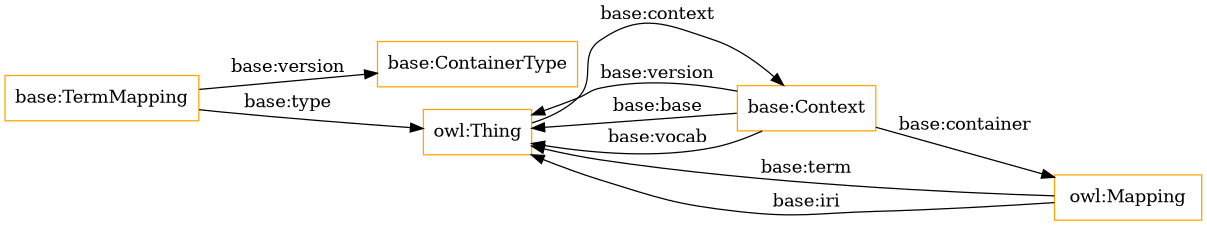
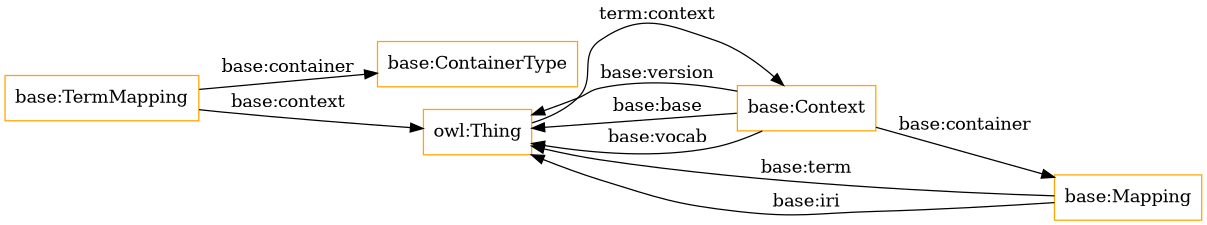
  digraph {
    rankdir=LR
    node [color=orange shape=rectangle]
    "base:TermMapping"
    "base:ContainerType"
    "owl:Thing"
    "base:Context"
-   "base:Mapping" [label="owl:Mapping"]
-   "base:TermMapping" -> "base:ContainerType" [label="base:version"]
-   "base:TermMapping" -> "owl:Thing" [label="base:type"]
-   "owl:Thing" -> "base:Context" [label="base:context"]
+   "base:Mapping"
+   "base:TermMapping" -> "base:ContainerType" [label="base:container"]
+   "base:TermMapping" -> "owl:Thing" [label="base:context"]
+   "owl:Thing" -> "base:Context" [label="term:context"]
    "base:Context" -> "owl:Thing" [label="base:version"]
    "base:Context" -> "owl:Thing" [label="base:base"]
    "base:Context" -> "owl:Thing" [label="base:vocab"]
    "base:Context" -> "base:Mapping" [label="base:container"]
    "base:Mapping" -> "owl:Thing" [label="base:term"]
    "base:Mapping" -> "owl:Thing" [label="base:iri"]
  }
